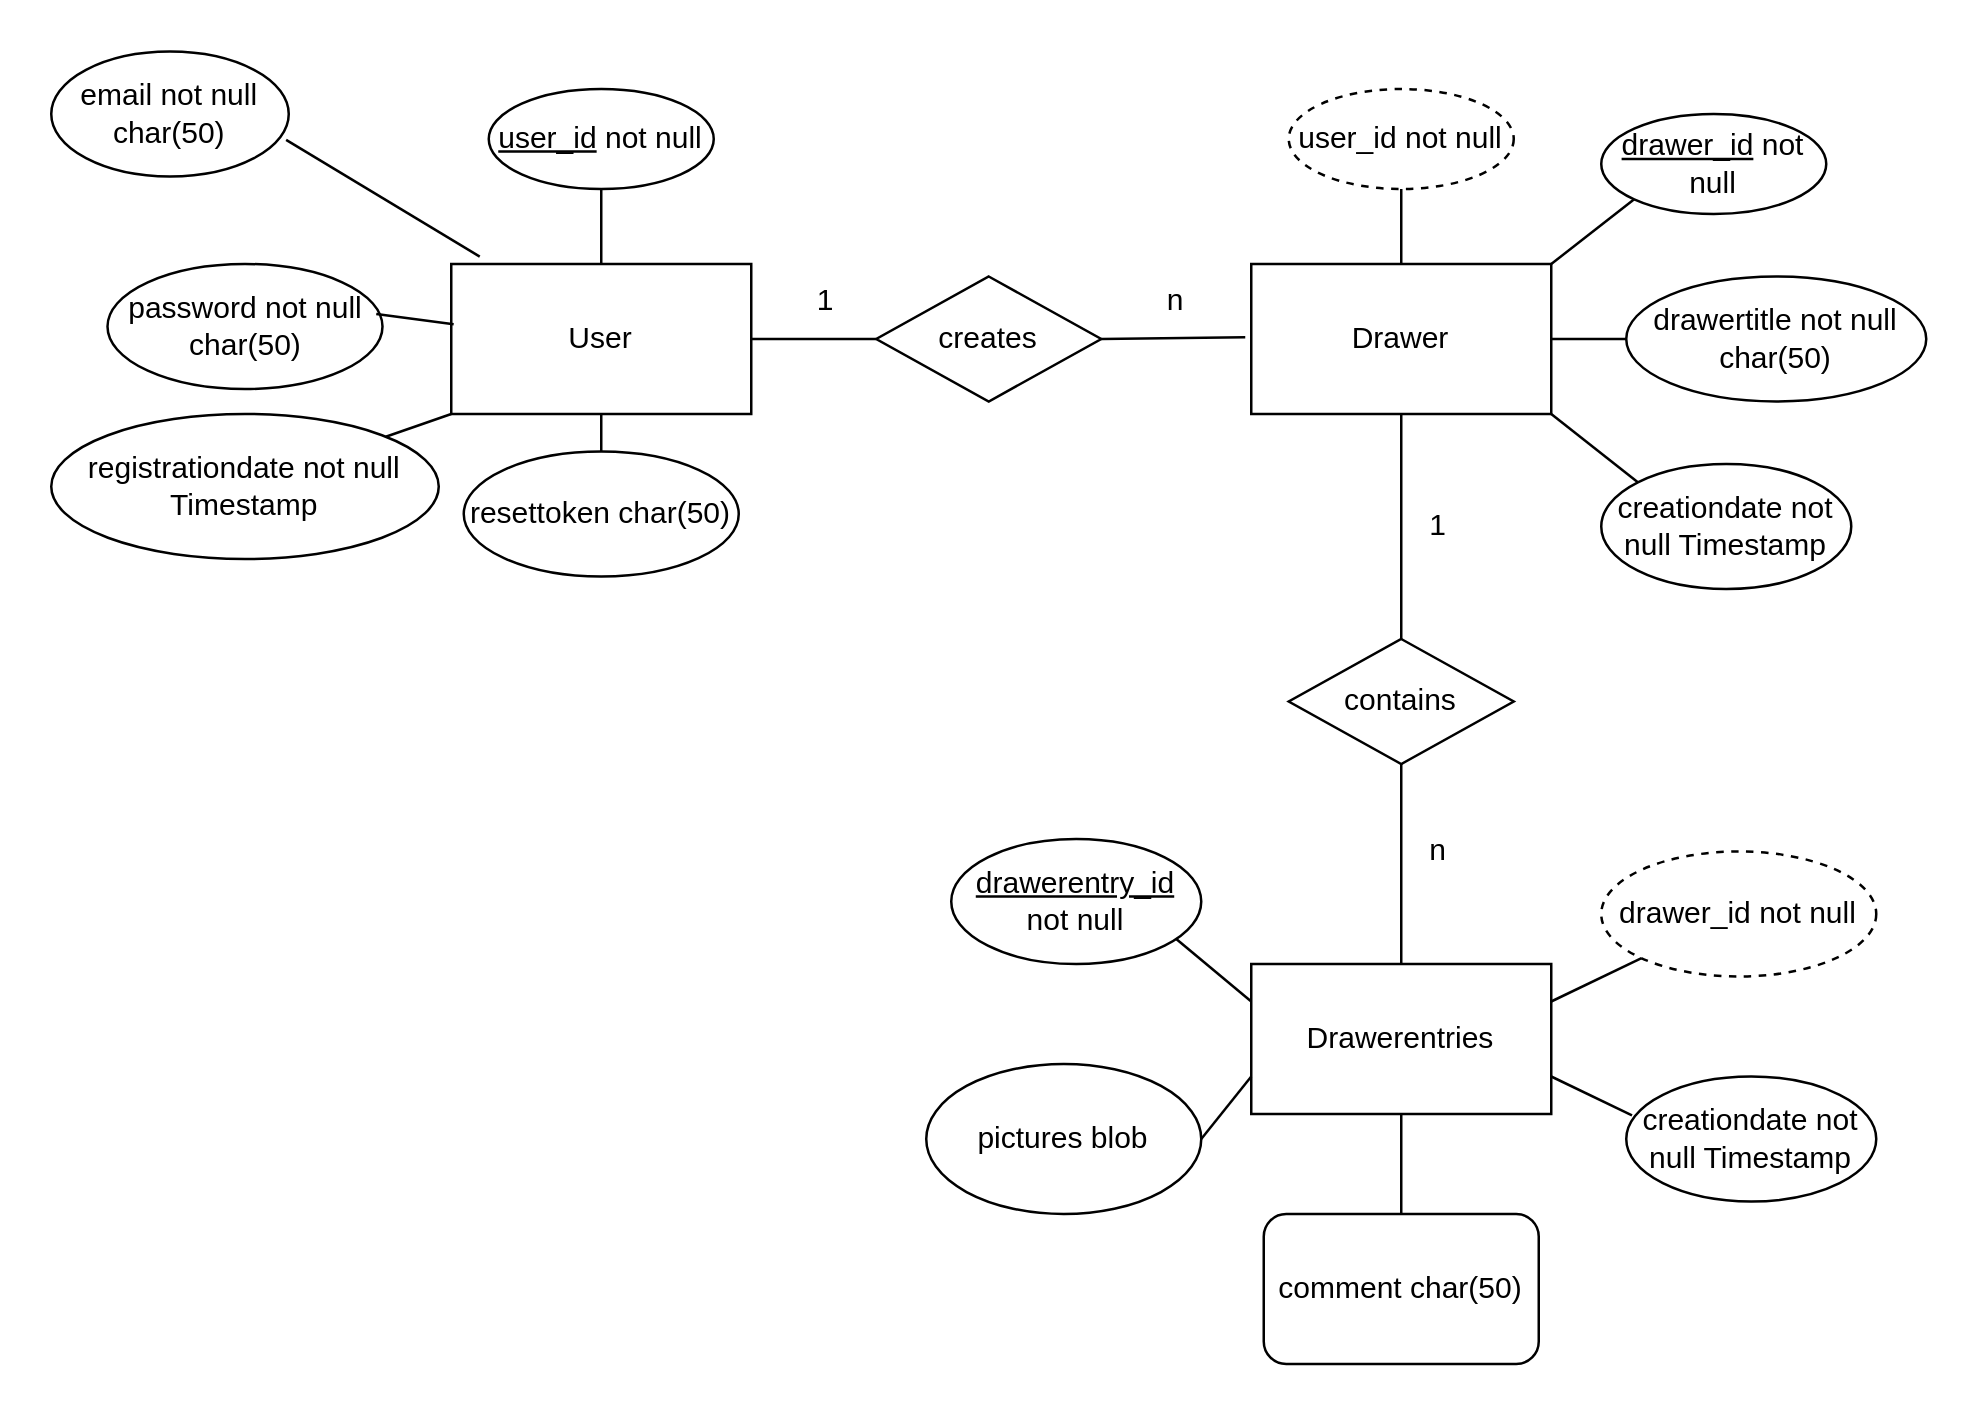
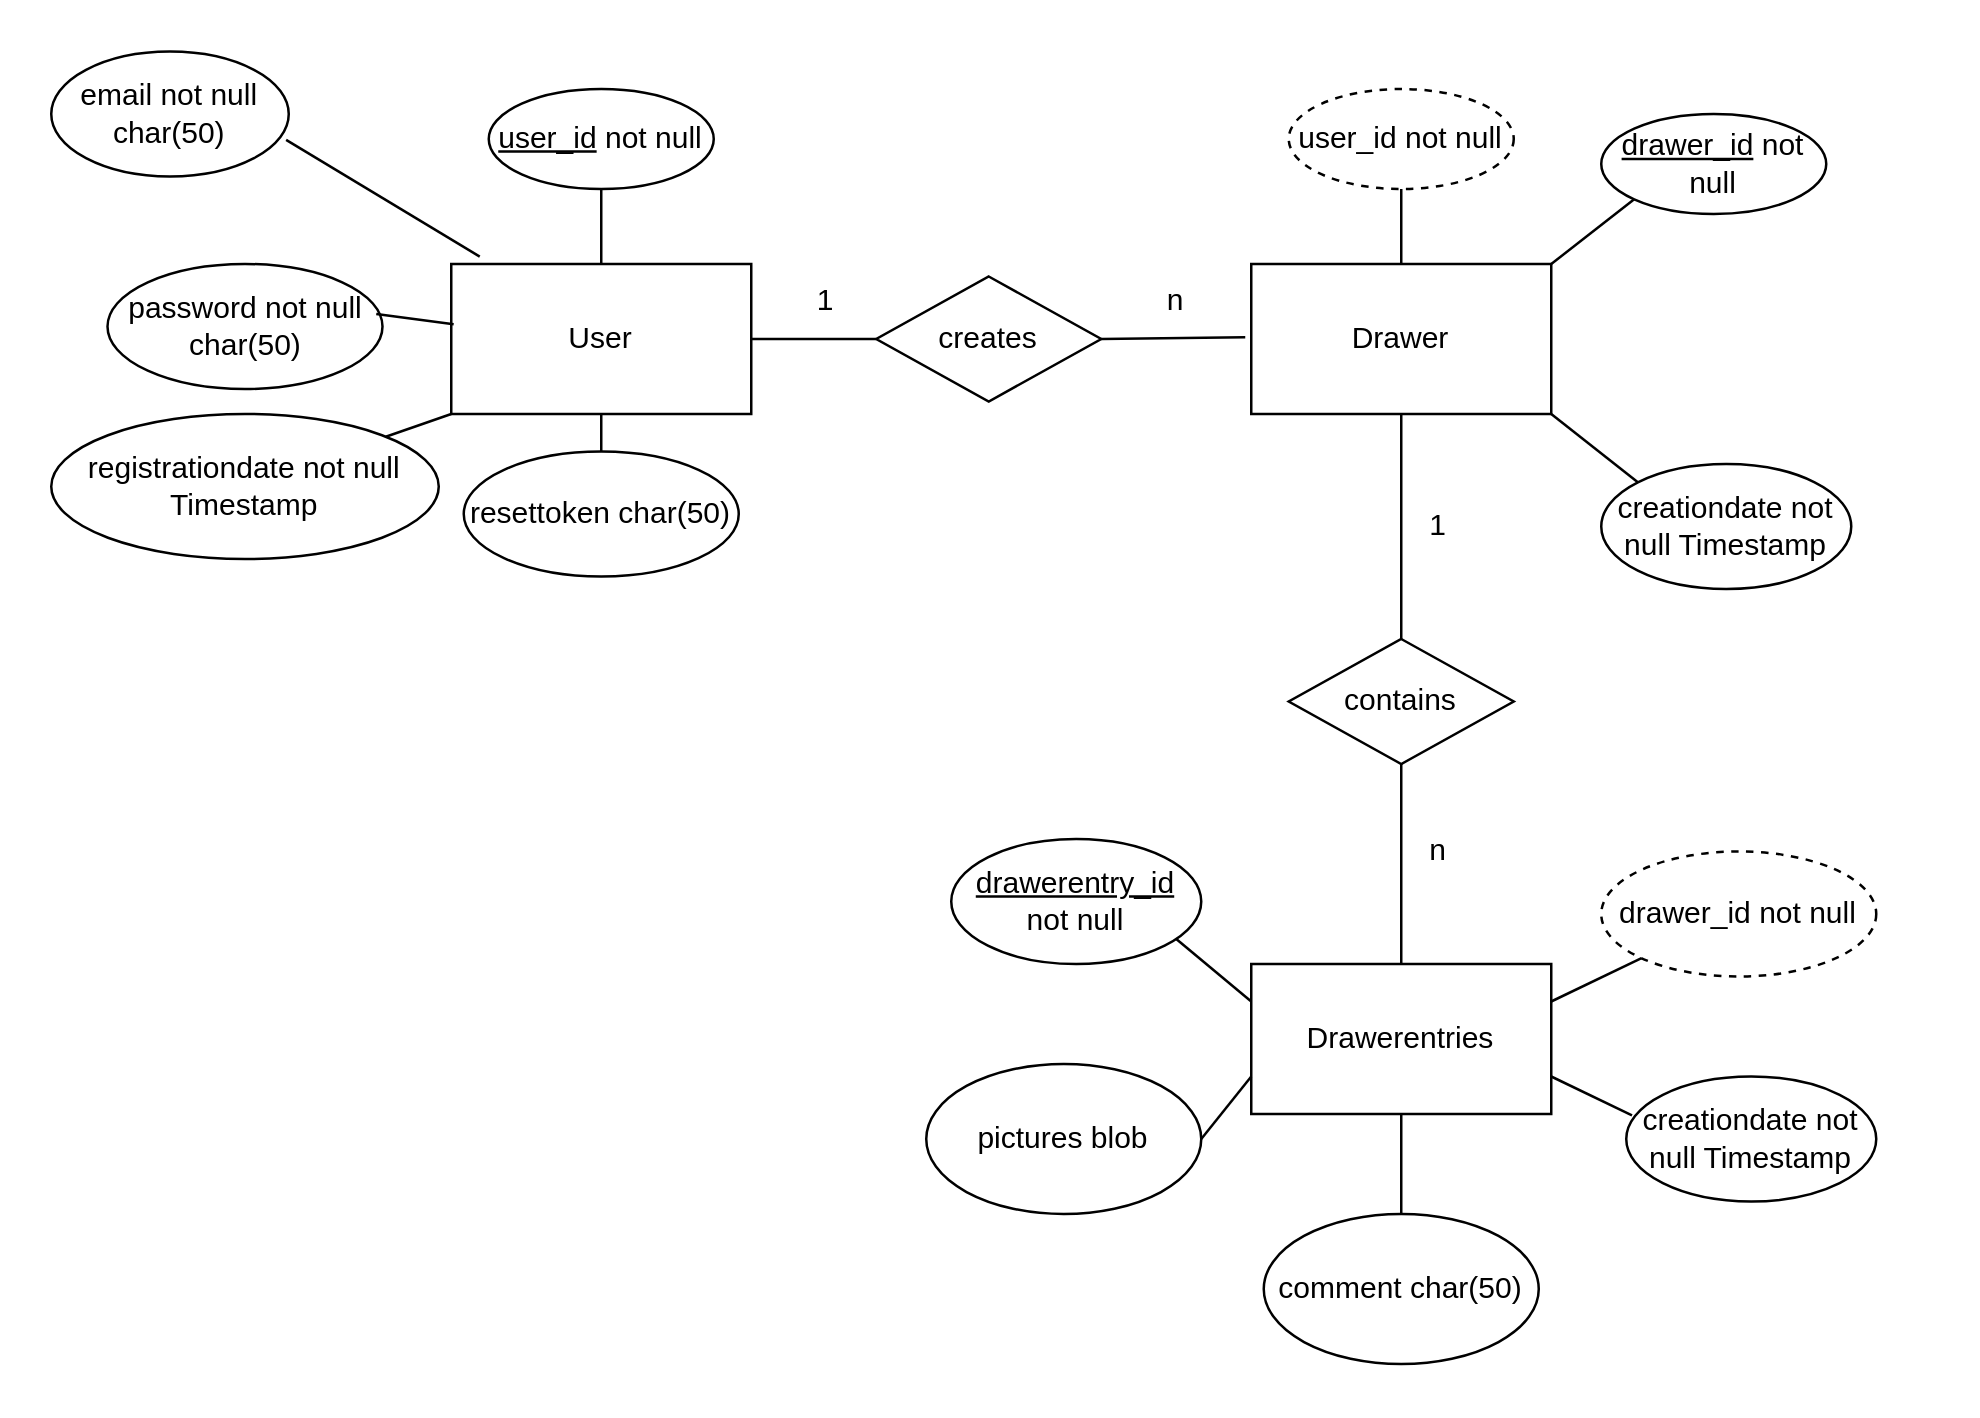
  <mxCell id="0" />
  <mxCell id="1" parent="0" />
  <mxCell id="2" value="User" style="rounded=0;whiteSpace=wrap;html=1;" vertex="1" parent="1"><mxGeometry x="180" y="105" width="120" height="60" as="geometry" /></mxCell>
  <mxCell id="3" value="&lt;u&gt;user_id&lt;/u&gt; not null" style="ellipse;whiteSpace=wrap;html=1;" vertex="1" parent="1"><mxGeometry x="195" y="35" width="90" height="40" as="geometry" /></mxCell>
  <mxCell id="4" value="creates" style="rhombus;whiteSpace=wrap;html=1;" vertex="1" parent="1"><mxGeometry x="350" y="110" width="90" height="50" as="geometry" /></mxCell>
  <mxCell id="5" value="email not null&lt;br&gt;char(50)" style="ellipse;whiteSpace=wrap;html=1;" vertex="1" parent="1"><mxGeometry x="20" y="20" width="95" height="50" as="geometry" /></mxCell>
  <mxCell id="6" value="password not null&lt;br&gt;char(50)" style="ellipse;whiteSpace=wrap;html=1;" vertex="1" parent="1"><mxGeometry x="42.5" y="105" width="110" height="50" as="geometry" /></mxCell>
  <mxCell id="7" value="resettoken char(50)" style="ellipse;whiteSpace=wrap;html=1;" vertex="1" parent="1"><mxGeometry x="185" y="180" width="110" height="50" as="geometry" /></mxCell>
  <mxCell id="8" value="" style="endArrow=none;html=1;rounded=0;entryX=0.989;entryY=0.707;entryDx=0;entryDy=0;exitX=0.095;exitY=-0.049;exitDx=0;exitDy=0;exitPerimeter=0;entryPerimeter=0;" edge="1" parent="1" source="2" target="5"><mxGeometry width="50" height="50" relative="1" as="geometry"><mxPoint x="270" y="215" as="sourcePoint" /><mxPoint x="320" y="165" as="targetPoint" /></mxGeometry></mxCell>
  <mxCell id="9" value="" style="endArrow=none;html=1;rounded=0;exitX=0.008;exitY=0.401;exitDx=0;exitDy=0;exitPerimeter=0;" edge="1" parent="1" source="2"><mxGeometry width="50" height="50" relative="1" as="geometry"><mxPoint x="110" y="275" as="sourcePoint" /><mxPoint x="150" y="125" as="targetPoint" /></mxGeometry></mxCell>
  <mxCell id="10" value="" style="endArrow=none;html=1;rounded=0;entryX=0.5;entryY=0;entryDx=0;entryDy=0;exitX=0.5;exitY=1;exitDx=0;exitDy=0;" edge="1" parent="1" source="2" target="7"><mxGeometry width="50" height="50" relative="1" as="geometry"><mxPoint x="110" y="285" as="sourcePoint" /><mxPoint x="160" y="235" as="targetPoint" /></mxGeometry></mxCell>
  <mxCell id="11" value="" style="endArrow=none;html=1;rounded=0;entryX=0.5;entryY=1;entryDx=0;entryDy=0;exitX=0.5;exitY=0;exitDx=0;exitDy=0;" edge="1" parent="1" source="2" target="3"><mxGeometry width="50" height="50" relative="1" as="geometry"><mxPoint x="460" y="85" as="sourcePoint" /><mxPoint x="510" y="35" as="targetPoint" /></mxGeometry></mxCell>
  <mxCell id="12" value="" style="endArrow=none;html=1;rounded=0;exitX=0;exitY=0.5;exitDx=0;exitDy=0;entryX=1;entryY=0.5;entryDx=0;entryDy=0;" edge="1" parent="1" source="4" target="2"><mxGeometry width="50" height="50" relative="1" as="geometry"><mxPoint x="350" y="105" as="sourcePoint" /><mxPoint x="400" y="55" as="targetPoint" /></mxGeometry></mxCell>
  <mxCell id="13" value="Drawer" style="rounded=0;whiteSpace=wrap;html=1;" vertex="1" parent="1"><mxGeometry x="500" y="105" width="120" height="60" as="geometry" /></mxCell>
  <mxCell id="14" value="1" style="text;html=1;strokeColor=none;fillColor=none;align=center;verticalAlign=middle;whiteSpace=wrap;rounded=0;" vertex="1" parent="1"><mxGeometry x="300" y="105" width="60" height="30" as="geometry" /></mxCell>
  <mxCell id="15" value="n" style="text;html=1;strokeColor=none;fillColor=none;align=center;verticalAlign=middle;whiteSpace=wrap;rounded=0;" vertex="1" parent="1"><mxGeometry x="440" y="105" width="60" height="30" as="geometry" /></mxCell>
  <mxCell id="16" value="user_id not null" style="ellipse;whiteSpace=wrap;html=1;dashed=1;" vertex="1" parent="1"><mxGeometry x="515" y="35" width="90" height="40" as="geometry" /></mxCell>
  <mxCell id="17" value="" style="endArrow=none;html=1;rounded=0;" edge="1" parent="1" target="16"><mxGeometry width="50" height="50" relative="1" as="geometry"><mxPoint x="560" y="105" as="sourcePoint" /><mxPoint x="600" y="225" as="targetPoint" /></mxGeometry></mxCell>
  <mxCell id="18" value="&lt;u&gt;drawer_id&lt;/u&gt; not null" style="ellipse;whiteSpace=wrap;html=1;" vertex="1" parent="1"><mxGeometry x="640" y="45" width="90" height="40" as="geometry" /></mxCell>
  <mxCell id="19" value="" style="endArrow=none;html=1;rounded=0;entryX=0;entryY=1;entryDx=0;entryDy=0;exitX=1;exitY=0;exitDx=0;exitDy=0;" edge="1" parent="1" source="13" target="18"><mxGeometry width="50" height="50" relative="1" as="geometry"><mxPoint x="640" y="165" as="sourcePoint" /><mxPoint x="690" y="115" as="targetPoint" /></mxGeometry></mxCell>
- <mxCell id="20" value="drawertitle not null char(50)" style="ellipse;whiteSpace=wrap;html=1;" vertex="1" parent="1"><mxGeometry x="650" y="110" width="120" height="50" as="geometry" /></mxCell>
- <mxCell id="21" value="" style="endArrow=none;html=1;rounded=0;entryX=0;entryY=0.5;entryDx=0;entryDy=0;exitX=1;exitY=0.5;exitDx=0;exitDy=0;" edge="1" parent="1" source="13" target="20"><mxGeometry width="50" height="50" relative="1" as="geometry"><mxPoint x="630" y="255" as="sourcePoint" /><mxPoint x="680" y="205" as="targetPoint" /></mxGeometry></mxCell>
  <mxCell id="22" value="creationdate not null Timestamp" style="ellipse;whiteSpace=wrap;html=1;" vertex="1" parent="1"><mxGeometry x="640" y="185" width="100" height="50" as="geometry" /></mxCell>
  <mxCell id="23" value="" style="endArrow=none;html=1;rounded=0;entryX=-0.02;entryY=0.489;entryDx=0;entryDy=0;entryPerimeter=0;exitX=1;exitY=0.5;exitDx=0;exitDy=0;" edge="1" parent="1" source="4" target="13"><mxGeometry width="50" height="50" relative="1" as="geometry"><mxPoint x="440" y="185" as="sourcePoint" /><mxPoint x="490" y="135" as="targetPoint" /></mxGeometry></mxCell>
  <mxCell id="24" value="" style="endArrow=none;html=1;rounded=0;entryX=0;entryY=0;entryDx=0;entryDy=0;exitX=1;exitY=1;exitDx=0;exitDy=0;" edge="1" parent="1" source="13" target="22"><mxGeometry width="50" height="50" relative="1" as="geometry"><mxPoint x="610" y="225" as="sourcePoint" /><mxPoint x="660" y="175" as="targetPoint" /></mxGeometry></mxCell>
  <mxCell id="25" value="registrationdate not null&lt;br&gt;Timestamp" style="ellipse;whiteSpace=wrap;html=1;" vertex="1" parent="1"><mxGeometry x="20" y="165" width="155" height="58" as="geometry" /></mxCell>
  <mxCell id="26" value="" style="endArrow=none;html=1;rounded=0;entryX=0;entryY=1;entryDx=0;entryDy=0;" edge="1" parent="1" source="25" target="2"><mxGeometry width="50" height="50" relative="1" as="geometry"><mxPoint x="110" y="295" as="sourcePoint" /><mxPoint x="160" y="245" as="targetPoint" /></mxGeometry></mxCell>
  <mxCell id="27" value="Drawerentries" style="rounded=0;whiteSpace=wrap;html=1;" vertex="1" parent="1"><mxGeometry x="500" y="385" width="120" height="60" as="geometry" /></mxCell>
  <mxCell id="28" value="contains" style="rhombus;whiteSpace=wrap;html=1;" vertex="1" parent="1"><mxGeometry x="515" y="255" width="90" height="50" as="geometry" /></mxCell>
  <mxCell id="29" value="" style="endArrow=none;html=1;rounded=0;entryX=0.5;entryY=1;entryDx=0;entryDy=0;exitX=0.5;exitY=0;exitDx=0;exitDy=0;" edge="1" parent="1" source="28" target="13"><mxGeometry width="50" height="50" relative="1" as="geometry"><mxPoint x="450" y="365" as="sourcePoint" /><mxPoint x="500" y="315" as="targetPoint" /></mxGeometry></mxCell>
  <mxCell id="30" value="" style="endArrow=none;html=1;rounded=0;entryX=0.5;entryY=1;entryDx=0;entryDy=0;exitX=0.5;exitY=0;exitDx=0;exitDy=0;" edge="1" parent="1" source="27" target="28"><mxGeometry width="50" height="50" relative="1" as="geometry"><mxPoint x="570" y="265" as="sourcePoint" /><mxPoint x="570" y="175" as="targetPoint" /></mxGeometry></mxCell>
  <mxCell id="31" value="1" style="text;html=1;strokeColor=none;fillColor=none;align=center;verticalAlign=middle;whiteSpace=wrap;rounded=0;" vertex="1" parent="1"><mxGeometry x="545" y="195" width="60" height="30" as="geometry" /></mxCell>
  <mxCell id="32" value="n" style="text;html=1;strokeColor=none;fillColor=none;align=center;verticalAlign=middle;whiteSpace=wrap;rounded=0;" vertex="1" parent="1"><mxGeometry x="545" y="325" width="60" height="30" as="geometry" /></mxCell>
  <mxCell id="33" value="drawer_id not null" style="ellipse;whiteSpace=wrap;html=1;dashed=1;" vertex="1" parent="1"><mxGeometry x="640" y="340" width="110" height="50" as="geometry" /></mxCell>
  <mxCell id="34" value="creationdate not null Timestamp" style="ellipse;whiteSpace=wrap;html=1;" vertex="1" parent="1"><mxGeometry x="650" y="430" width="100" height="50" as="geometry" /></mxCell>
- <mxCell id="35" value="comment char(50)" style="whiteSpace=wrap;html=1;rounded=1;" vertex="1" parent="1"><mxGeometry x="505" y="485" width="110" height="60" as="geometry" /></mxCell>
+ <mxCell id="35" value="comment char(50)" style="ellipse;whiteSpace=wrap;html=1;" vertex="1" parent="1"><mxGeometry x="505" y="485" width="110" height="60" as="geometry" /></mxCell>
  <mxCell id="36" value="pictures blob" style="ellipse;whiteSpace=wrap;html=1;" vertex="1" parent="1"><mxGeometry x="370" y="425" width="110" height="60" as="geometry" /></mxCell>
  <mxCell id="37" value="&lt;u&gt;drawerentry_id&lt;/u&gt; not null" style="ellipse;whiteSpace=wrap;html=1;" vertex="1" parent="1"><mxGeometry x="380" y="335" width="100" height="50" as="geometry" /></mxCell>
  <mxCell id="38" value="" style="endArrow=none;html=1;rounded=0;exitX=0;exitY=0.25;exitDx=0;exitDy=0;" edge="1" parent="1" source="27"><mxGeometry width="50" height="50" relative="1" as="geometry"><mxPoint x="180" y="445" as="sourcePoint" /><mxPoint x="470" y="375" as="targetPoint" /></mxGeometry></mxCell>
  <mxCell id="39" value="" style="endArrow=none;html=1;rounded=0;entryX=0;entryY=0.75;entryDx=0;entryDy=0;exitX=1;exitY=0.5;exitDx=0;exitDy=0;" edge="1" parent="1" source="36" target="27"><mxGeometry width="50" height="50" relative="1" as="geometry"><mxPoint x="270" y="535" as="sourcePoint" /><mxPoint x="320" y="485" as="targetPoint" /></mxGeometry></mxCell>
  <mxCell id="40" value="" style="endArrow=none;html=1;rounded=0;entryX=0.5;entryY=1;entryDx=0;entryDy=0;" edge="1" parent="1" source="35" target="27"><mxGeometry width="50" height="50" relative="1" as="geometry"><mxPoint x="380" y="555" as="sourcePoint" /><mxPoint x="430" y="505" as="targetPoint" /></mxGeometry></mxCell>
  <mxCell id="41" value="" style="endArrow=none;html=1;rounded=0;entryX=0.023;entryY=0.311;entryDx=0;entryDy=0;entryPerimeter=0;exitX=1;exitY=0.75;exitDx=0;exitDy=0;" edge="1" parent="1" source="27" target="34"><mxGeometry width="50" height="50" relative="1" as="geometry"><mxPoint x="370" y="565" as="sourcePoint" /><mxPoint x="420" y="515" as="targetPoint" /></mxGeometry></mxCell>
  <mxCell id="42" value="" style="endArrow=none;html=1;rounded=0;entryX=0;entryY=1;entryDx=0;entryDy=0;exitX=1;exitY=0.25;exitDx=0;exitDy=0;" edge="1" parent="1" source="27" target="33"><mxGeometry width="50" height="50" relative="1" as="geometry"><mxPoint x="600" y="405" as="sourcePoint" /><mxPoint x="650" y="355" as="targetPoint" /></mxGeometry></mxCell>
